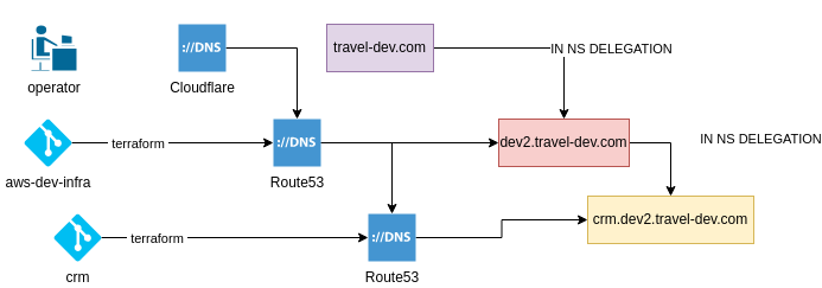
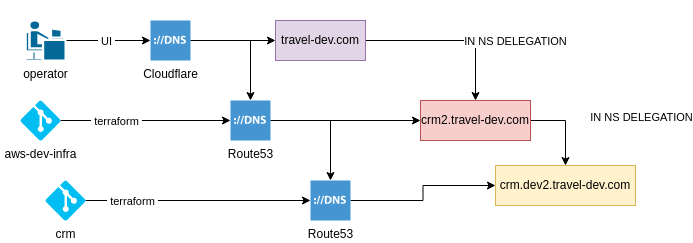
  <mxCell id="0" />
  <mxCell id="1" parent="0" />
  <mxCell id="2" value="" style="edgeStyle=orthogonalEdgeStyle;rounded=0;orthogonalLoop=1;jettySize=auto;html=1;exitX=1;exitY=0.5;exitDx=0;exitDy=0;" edge="1" parent="1" source="4" target="13"><mxGeometry relative="1" as="geometry" /></mxCell>
  <mxCell id="3" value="IN NS DELEGATION" style="edgeLabel;html=1;align=center;verticalAlign=middle;resizable=0;points=[];" vertex="1" connectable="0" parent="2"><mxGeometry x="-0.257" y="-1" relative="1" as="geometry"><mxPoint x="86" y="-1" as="offset" /></mxGeometry></mxCell>
  <mxCell id="4" value="travel-dev.com" style="text;html=1;strokeColor=#9673a6;fillColor=#e1d5e7;align=center;verticalAlign=middle;whiteSpace=wrap;rounded=0;" vertex="1" parent="1"><mxGeometry x="275" y="20" width="90" height="40" as="geometry" /></mxCell>
  <mxCell id="5" style="edgeStyle=orthogonalEdgeStyle;rounded=0;orthogonalLoop=1;jettySize=auto;html=1;" edge="1" parent="1" source="7" target="10"><mxGeometry relative="1" as="geometry"><Array as="points"><mxPoint x="250" y="40" /></Array></mxGeometry></mxCell>
+ <mxCell id="6" style="edgeStyle=orthogonalEdgeStyle;rounded=0;orthogonalLoop=1;jettySize=auto;html=1;entryX=0;entryY=0.5;entryDx=0;entryDy=0;" edge="1" parent="1" source="7" target="4"><mxGeometry relative="1" as="geometry" /></mxCell>
  <mxCell id="7" value="Cloudflare" style="shadow=0;dashed=0;html=1;strokeColor=none;fillColor=#4495D1;labelPosition=center;verticalLabelPosition=bottom;verticalAlign=top;align=center;outlineConnect=0;shape=mxgraph.veeam.dns;" vertex="1" parent="1"><mxGeometry x="150" y="20" width="40" height="40" as="geometry" /></mxCell>
  <mxCell id="8" value="" style="edgeStyle=orthogonalEdgeStyle;rounded=0;orthogonalLoop=1;jettySize=auto;html=1;" edge="1" parent="1" source="10" target="16"><mxGeometry relative="1" as="geometry"><Array as="points"><mxPoint x="330" y="120" /></Array></mxGeometry></mxCell>
  <mxCell id="9" style="edgeStyle=orthogonalEdgeStyle;rounded=0;orthogonalLoop=1;jettySize=auto;html=1;" edge="1" parent="1" source="10" target="13"><mxGeometry relative="1" as="geometry" /></mxCell>
  <mxCell id="10" value="Route53" style="shadow=0;dashed=0;html=1;strokeColor=none;fillColor=#4495D1;labelPosition=center;verticalLabelPosition=bottom;verticalAlign=top;align=center;outlineConnect=0;shape=mxgraph.veeam.dns;" vertex="1" parent="1"><mxGeometry x="230" y="100" width="40" height="40" as="geometry" /></mxCell>
  <mxCell id="11" style="edgeStyle=orthogonalEdgeStyle;rounded=0;orthogonalLoop=1;jettySize=auto;html=1;entryX=0.5;entryY=0;entryDx=0;entryDy=0;exitX=1;exitY=0.5;exitDx=0;exitDy=0;" edge="1" parent="1" source="13" target="14"><mxGeometry relative="1" as="geometry" /></mxCell>
  <mxCell id="12" value="IN NS DELEGATION" style="edgeLabel;html=1;align=center;verticalAlign=middle;resizable=0;points=[];" vertex="1" connectable="0" parent="11"><mxGeometry x="-0.12" y="-1" relative="1" as="geometry"><mxPoint x="76" y="-4" as="offset" /></mxGeometry></mxCell>
- <mxCell id="13" value="dev2.travel-dev.com" style="text;html=1;strokeColor=#b85450;fillColor=#f8cecc;align=center;verticalAlign=middle;whiteSpace=wrap;rounded=0;" vertex="1" parent="1"><mxGeometry x="420" y="100" width="110" height="40" as="geometry" /></mxCell>
+ <mxCell id="13" value="crm2.travel-dev.com" style="text;html=1;strokeColor=#b85450;fillColor=#f8cecc;align=center;verticalAlign=middle;whiteSpace=wrap;rounded=0;" vertex="1" parent="1"><mxGeometry x="420" y="100" width="110" height="40" as="geometry" /></mxCell>
  <mxCell id="14" value="crm.dev2.travel-dev.com" style="text;html=1;strokeColor=#d6b656;fillColor=#fff2cc;align=center;verticalAlign=middle;whiteSpace=wrap;rounded=0;" vertex="1" parent="1"><mxGeometry x="495" y="165" width="140" height="40" as="geometry" /></mxCell>
  <mxCell id="15" style="edgeStyle=orthogonalEdgeStyle;rounded=0;orthogonalLoop=1;jettySize=auto;html=1;entryX=0;entryY=0.5;entryDx=0;entryDy=0;" edge="1" parent="1" source="16" target="14"><mxGeometry relative="1" as="geometry" /></mxCell>
  <mxCell id="16" value="Route53" style="shadow=0;dashed=0;html=1;strokeColor=none;fillColor=#4495D1;labelPosition=center;verticalLabelPosition=bottom;verticalAlign=top;align=center;outlineConnect=0;shape=mxgraph.veeam.dns;" vertex="1" parent="1"><mxGeometry x="310" y="180" width="40" height="40" as="geometry" /></mxCell>
  <mxCell id="17" style="edgeStyle=orthogonalEdgeStyle;rounded=0;orthogonalLoop=1;jettySize=auto;html=1;" edge="1" parent="1" source="19" target="10"><mxGeometry relative="1" as="geometry" /></mxCell>
  <mxCell id="18" value="&amp;nbsp;terraform&amp;nbsp;" style="edgeLabel;html=1;align=center;verticalAlign=middle;resizable=0;points=[];" vertex="1" connectable="0" parent="17"><mxGeometry x="0.118" relative="1" as="geometry"><mxPoint x="-40" as="offset" /></mxGeometry></mxCell>
  <mxCell id="19" value="aws-dev-infra" style="verticalLabelPosition=bottom;html=1;verticalAlign=top;align=center;strokeColor=none;fillColor=#00BEF2;shape=mxgraph.azure.git_repository;" vertex="1" parent="1"><mxGeometry x="20" y="100" width="40" height="40" as="geometry" /></mxCell>
  <mxCell id="20" style="edgeStyle=orthogonalEdgeStyle;rounded=0;orthogonalLoop=1;jettySize=auto;html=1;" edge="1" parent="1" source="22" target="16"><mxGeometry relative="1" as="geometry" /></mxCell>
  <mxCell id="21" value="&amp;nbsp;terraform&amp;nbsp;" style="edgeLabel;html=1;align=center;verticalAlign=middle;resizable=0;points=[];" vertex="1" connectable="0" parent="20"><mxGeometry x="-0.256" y="3" relative="1" as="geometry"><mxPoint x="-38" y="3" as="offset" /></mxGeometry></mxCell>
  <mxCell id="22" value="crm" style="verticalLabelPosition=bottom;html=1;verticalAlign=top;align=center;strokeColor=none;fillColor=#00BEF2;shape=mxgraph.azure.git_repository;" vertex="1" parent="1"><mxGeometry x="45" y="180" width="40" height="40" as="geometry" /></mxCell>
+ <mxCell id="23" style="edgeStyle=orthogonalEdgeStyle;rounded=0;orthogonalLoop=1;jettySize=auto;html=1;" edge="1" parent="1" source="25" target="7"><mxGeometry relative="1" as="geometry" /></mxCell>
+ <mxCell id="24" value="&amp;nbsp;UI&amp;nbsp;" style="edgeLabel;html=1;align=center;verticalAlign=middle;resizable=0;points=[];" vertex="1" connectable="0" parent="23"><mxGeometry x="0.059" y="-4" relative="1" as="geometry"><mxPoint x="-5" y="-4" as="offset" /></mxGeometry></mxCell>
  <mxCell id="25" value="operator" style="shape=mxgraph.cisco.people.androgenous_person;html=1;pointerEvents=1;dashed=0;fillColor=#036897;strokeColor=#ffffff;strokeWidth=2;verticalLabelPosition=bottom;verticalAlign=top;align=center;outlineConnect=0;" vertex="1" parent="1"><mxGeometry x="25" y="20" width="40" height="40" as="geometry" /></mxCell>
